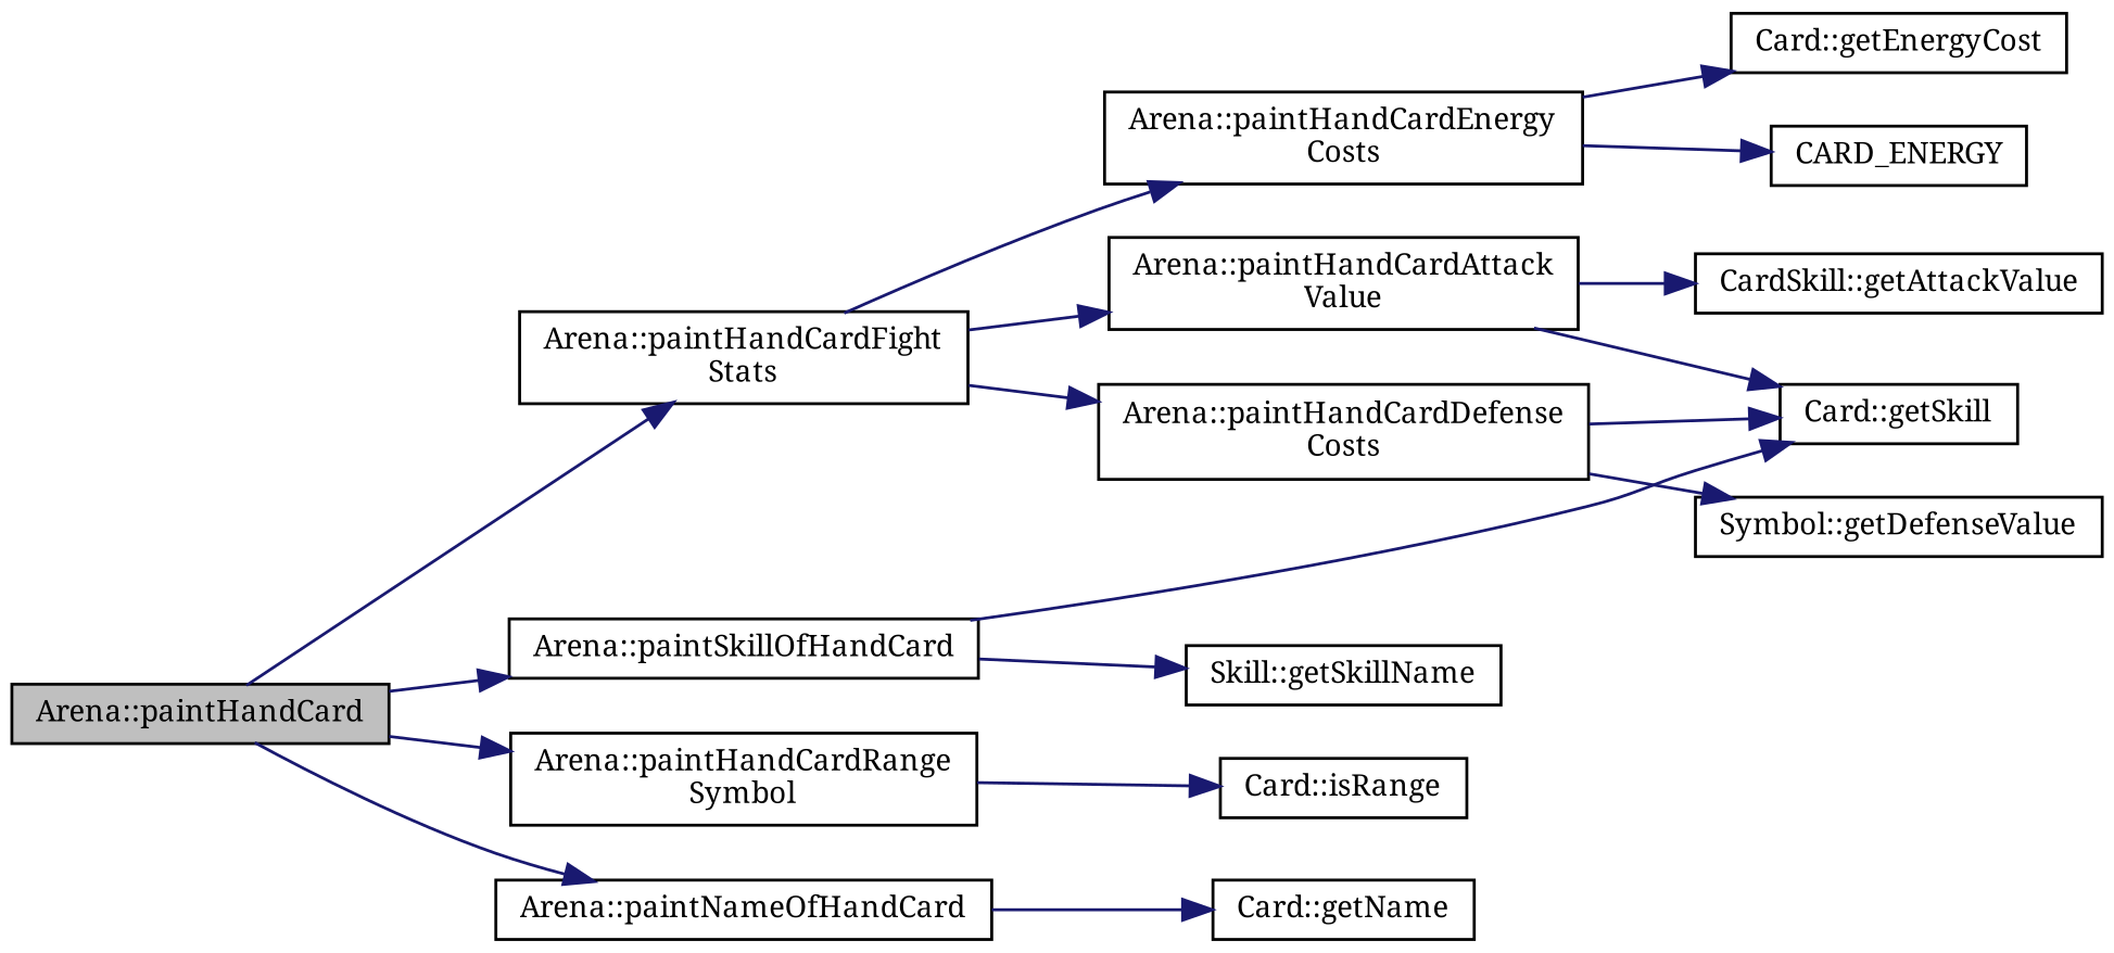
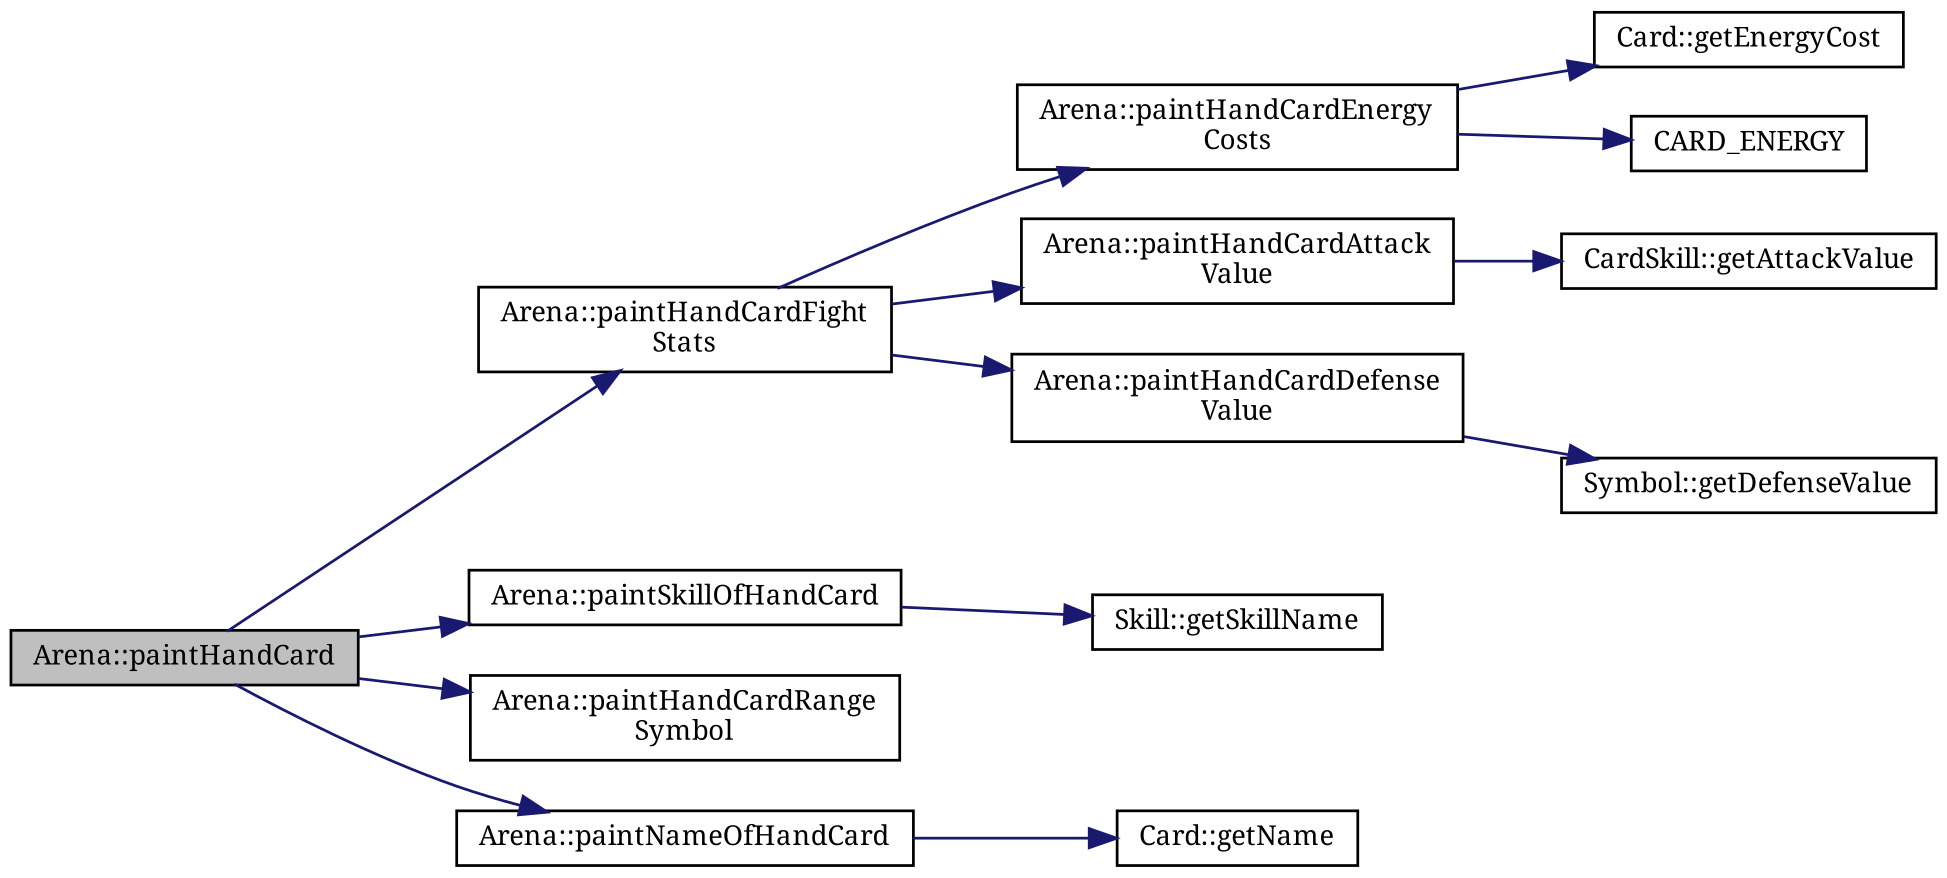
  digraph {
    fontname="Noto Serif"
    rankdir=LR
    node [color=black fontname="Noto Serif" fontsize=10 shape=record]
    edge [color=midnightblue fontname="Noto Serif" fontsize=10 labelfontname=Helvetica labelfontsize=10 style=solid]
    n1 [fillcolor=grey75 fontcolor=black height=0.2 label="Arena::paintHandCard" style=filled width=0.4]
    n2 [height=0.2 label="Arena::paintHandCardFight\lStats" width=0.4]
    n3 [height=0.2 label="Arena::paintHandCardRange\lSymbol" width=0.4]
    n4 [height=0.2 label="Arena::paintNameOfHandCard" width=0.4]
    n5 [height=0.2 label="Arena::paintSkillOfHandCard" width=0.4]
    n6 [height=0.2 label="Arena::paintHandCardEnergy\lCosts" width=0.4]
    n7 [height=0.2 label="Arena::paintHandCardAttack\lValue" width=0.4]
-   n8 [height=0.2 label="Arena::paintHandCardDefense\lCosts" width=0.4]
-   n9 [height=0.2 label="Card::isRange" width=0.4]
+   n8 [height=0.2 label="Arena::paintHandCardDefense\lValue" width=0.4]
    n10 [height=0.2 label="Card::getName" width=0.4]
-   n11 [height=0.2 label="Card::getSkill" width=0.4]
    n12 [height=0.2 label="Skill::getSkillName" width=0.4]
    n13 [height=0.2 label="Card::getEnergyCost" width=0.4]
    n14 [height=0.2 label=CARD_ENERGY width=0.4]
    n15 [height=0.2 label="CardSkill::getAttackValue" width=0.4]
    n16 [height=0.2 label="Symbol::getDefenseValue" width=0.4]
    n1 -> n2
    n1 -> n3
    n1 -> n4
    n1 -> n5
    n2 -> n6
    n2 -> n7
    n2 -> n8
-   n3 -> n9
    n4 -> n10
-   n5 -> n11
    n5 -> n12
    n6 -> n13
    n6 -> n14
-   n7 -> n11
    n7 -> n15
-   n8 -> n11
    n8 -> n16
  }
